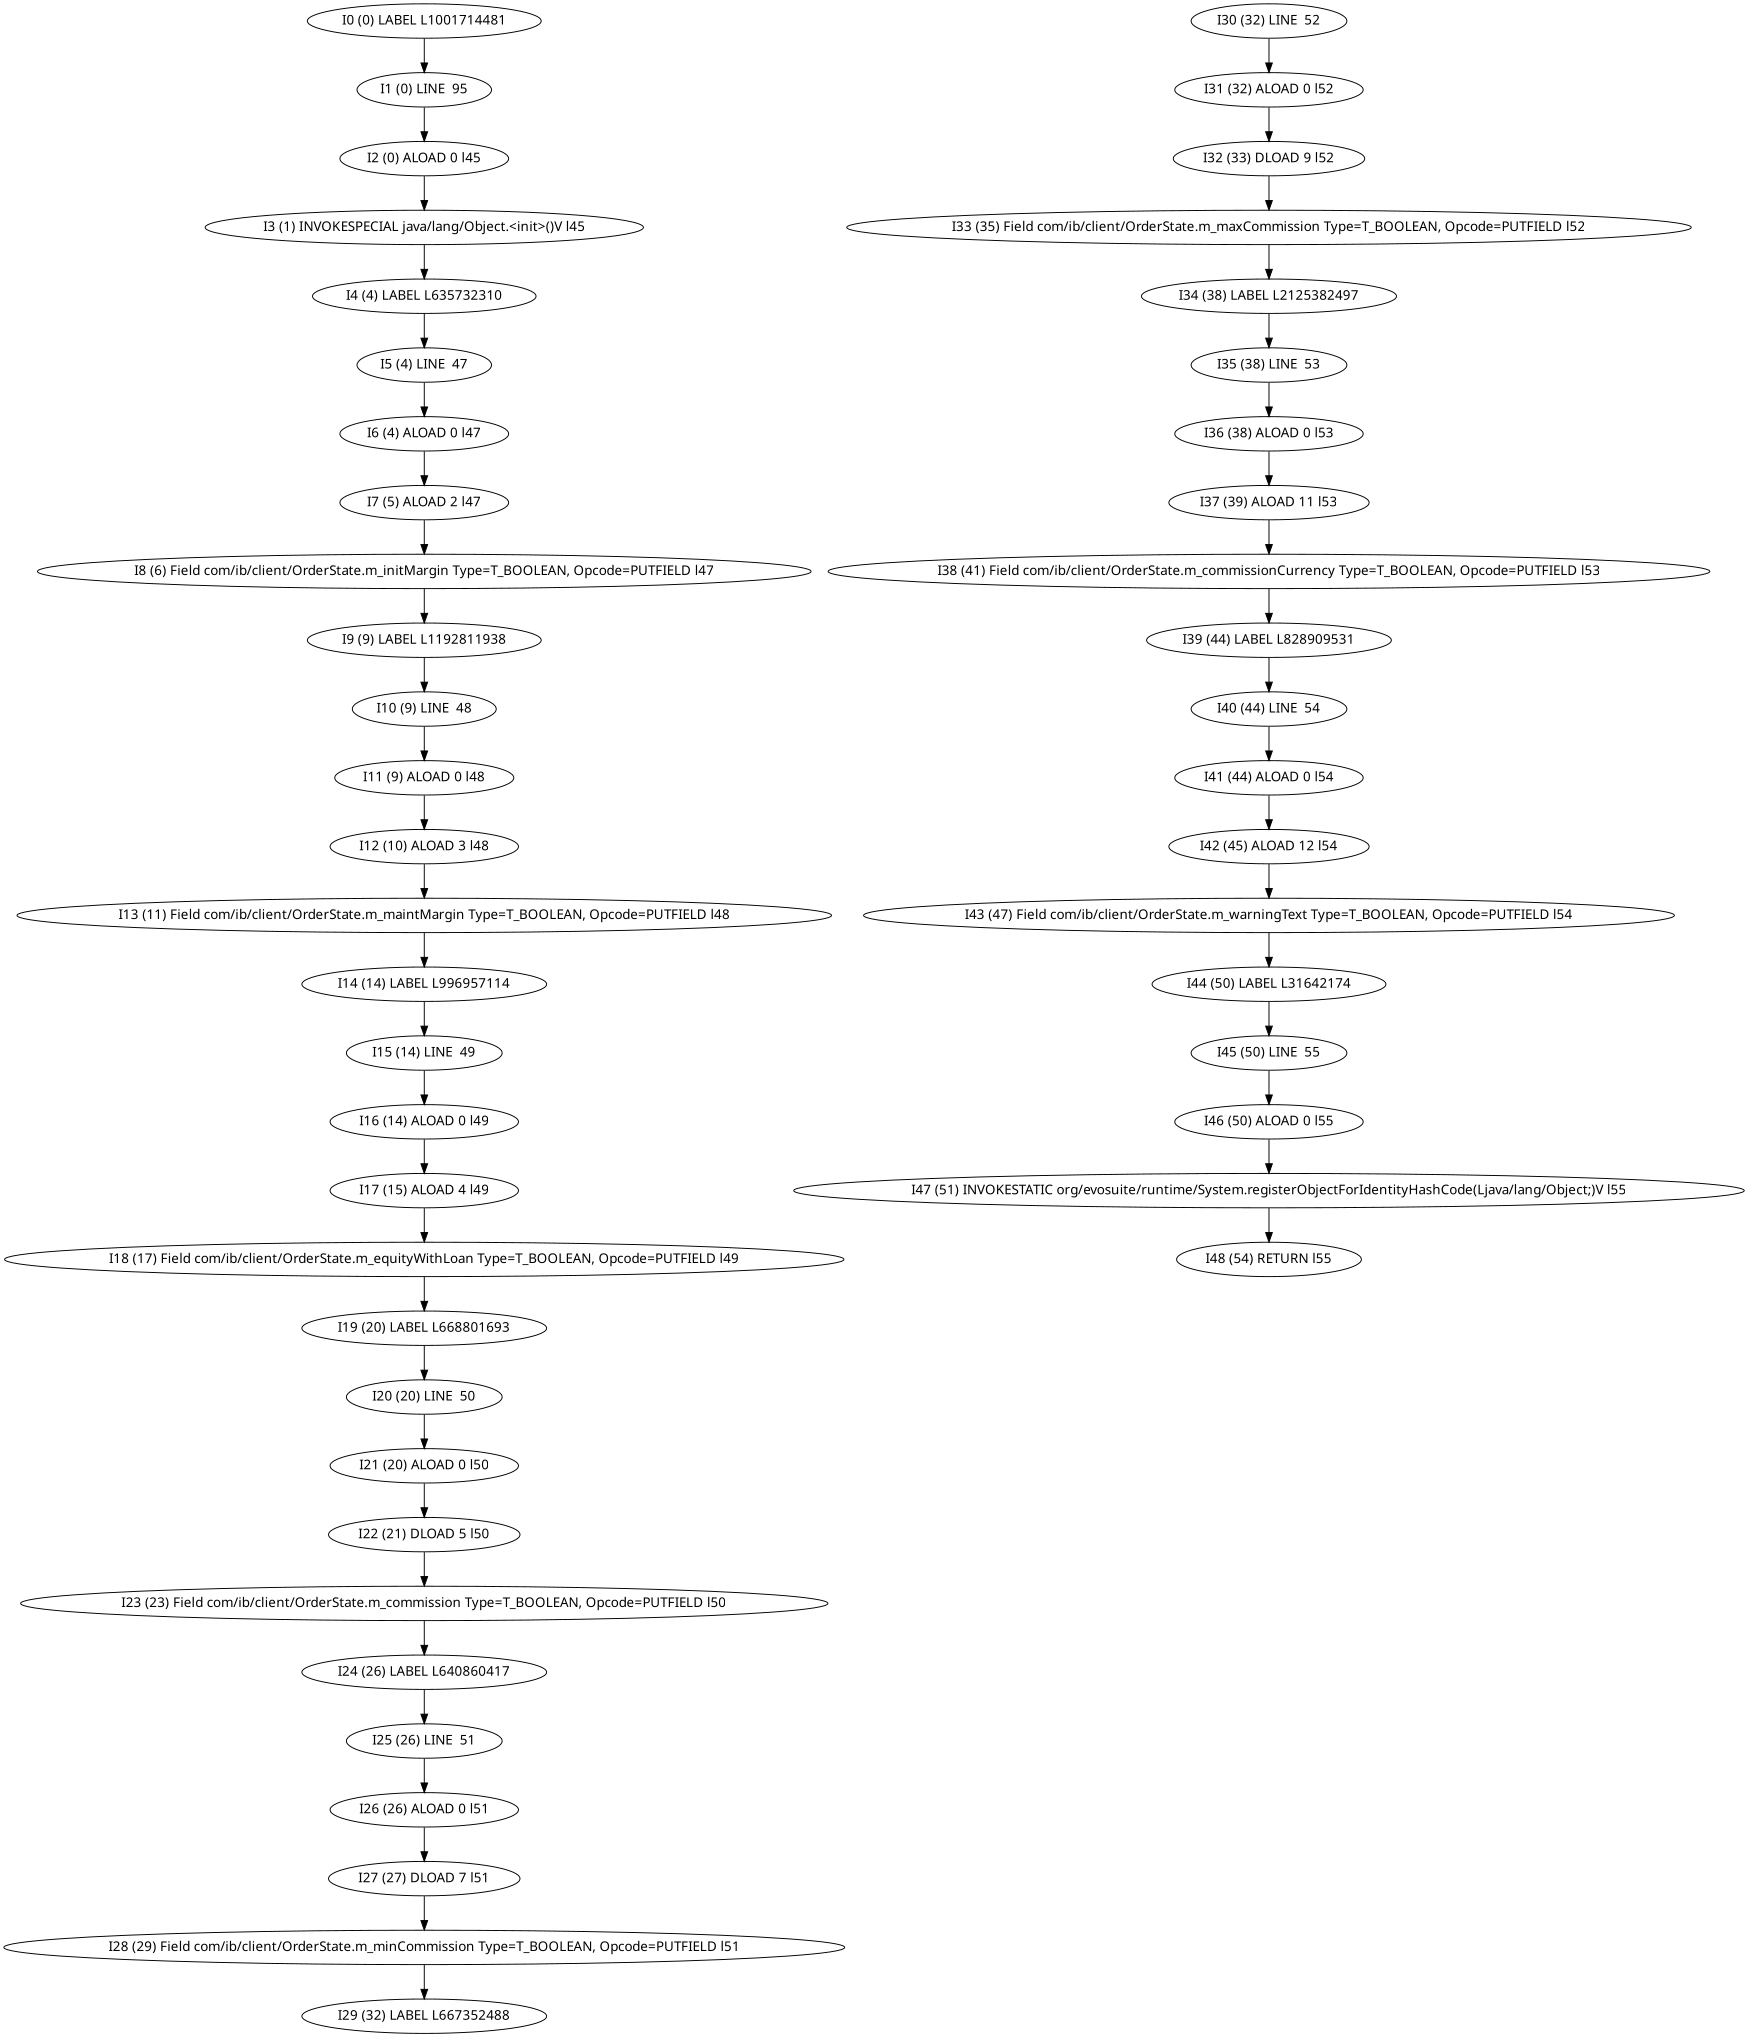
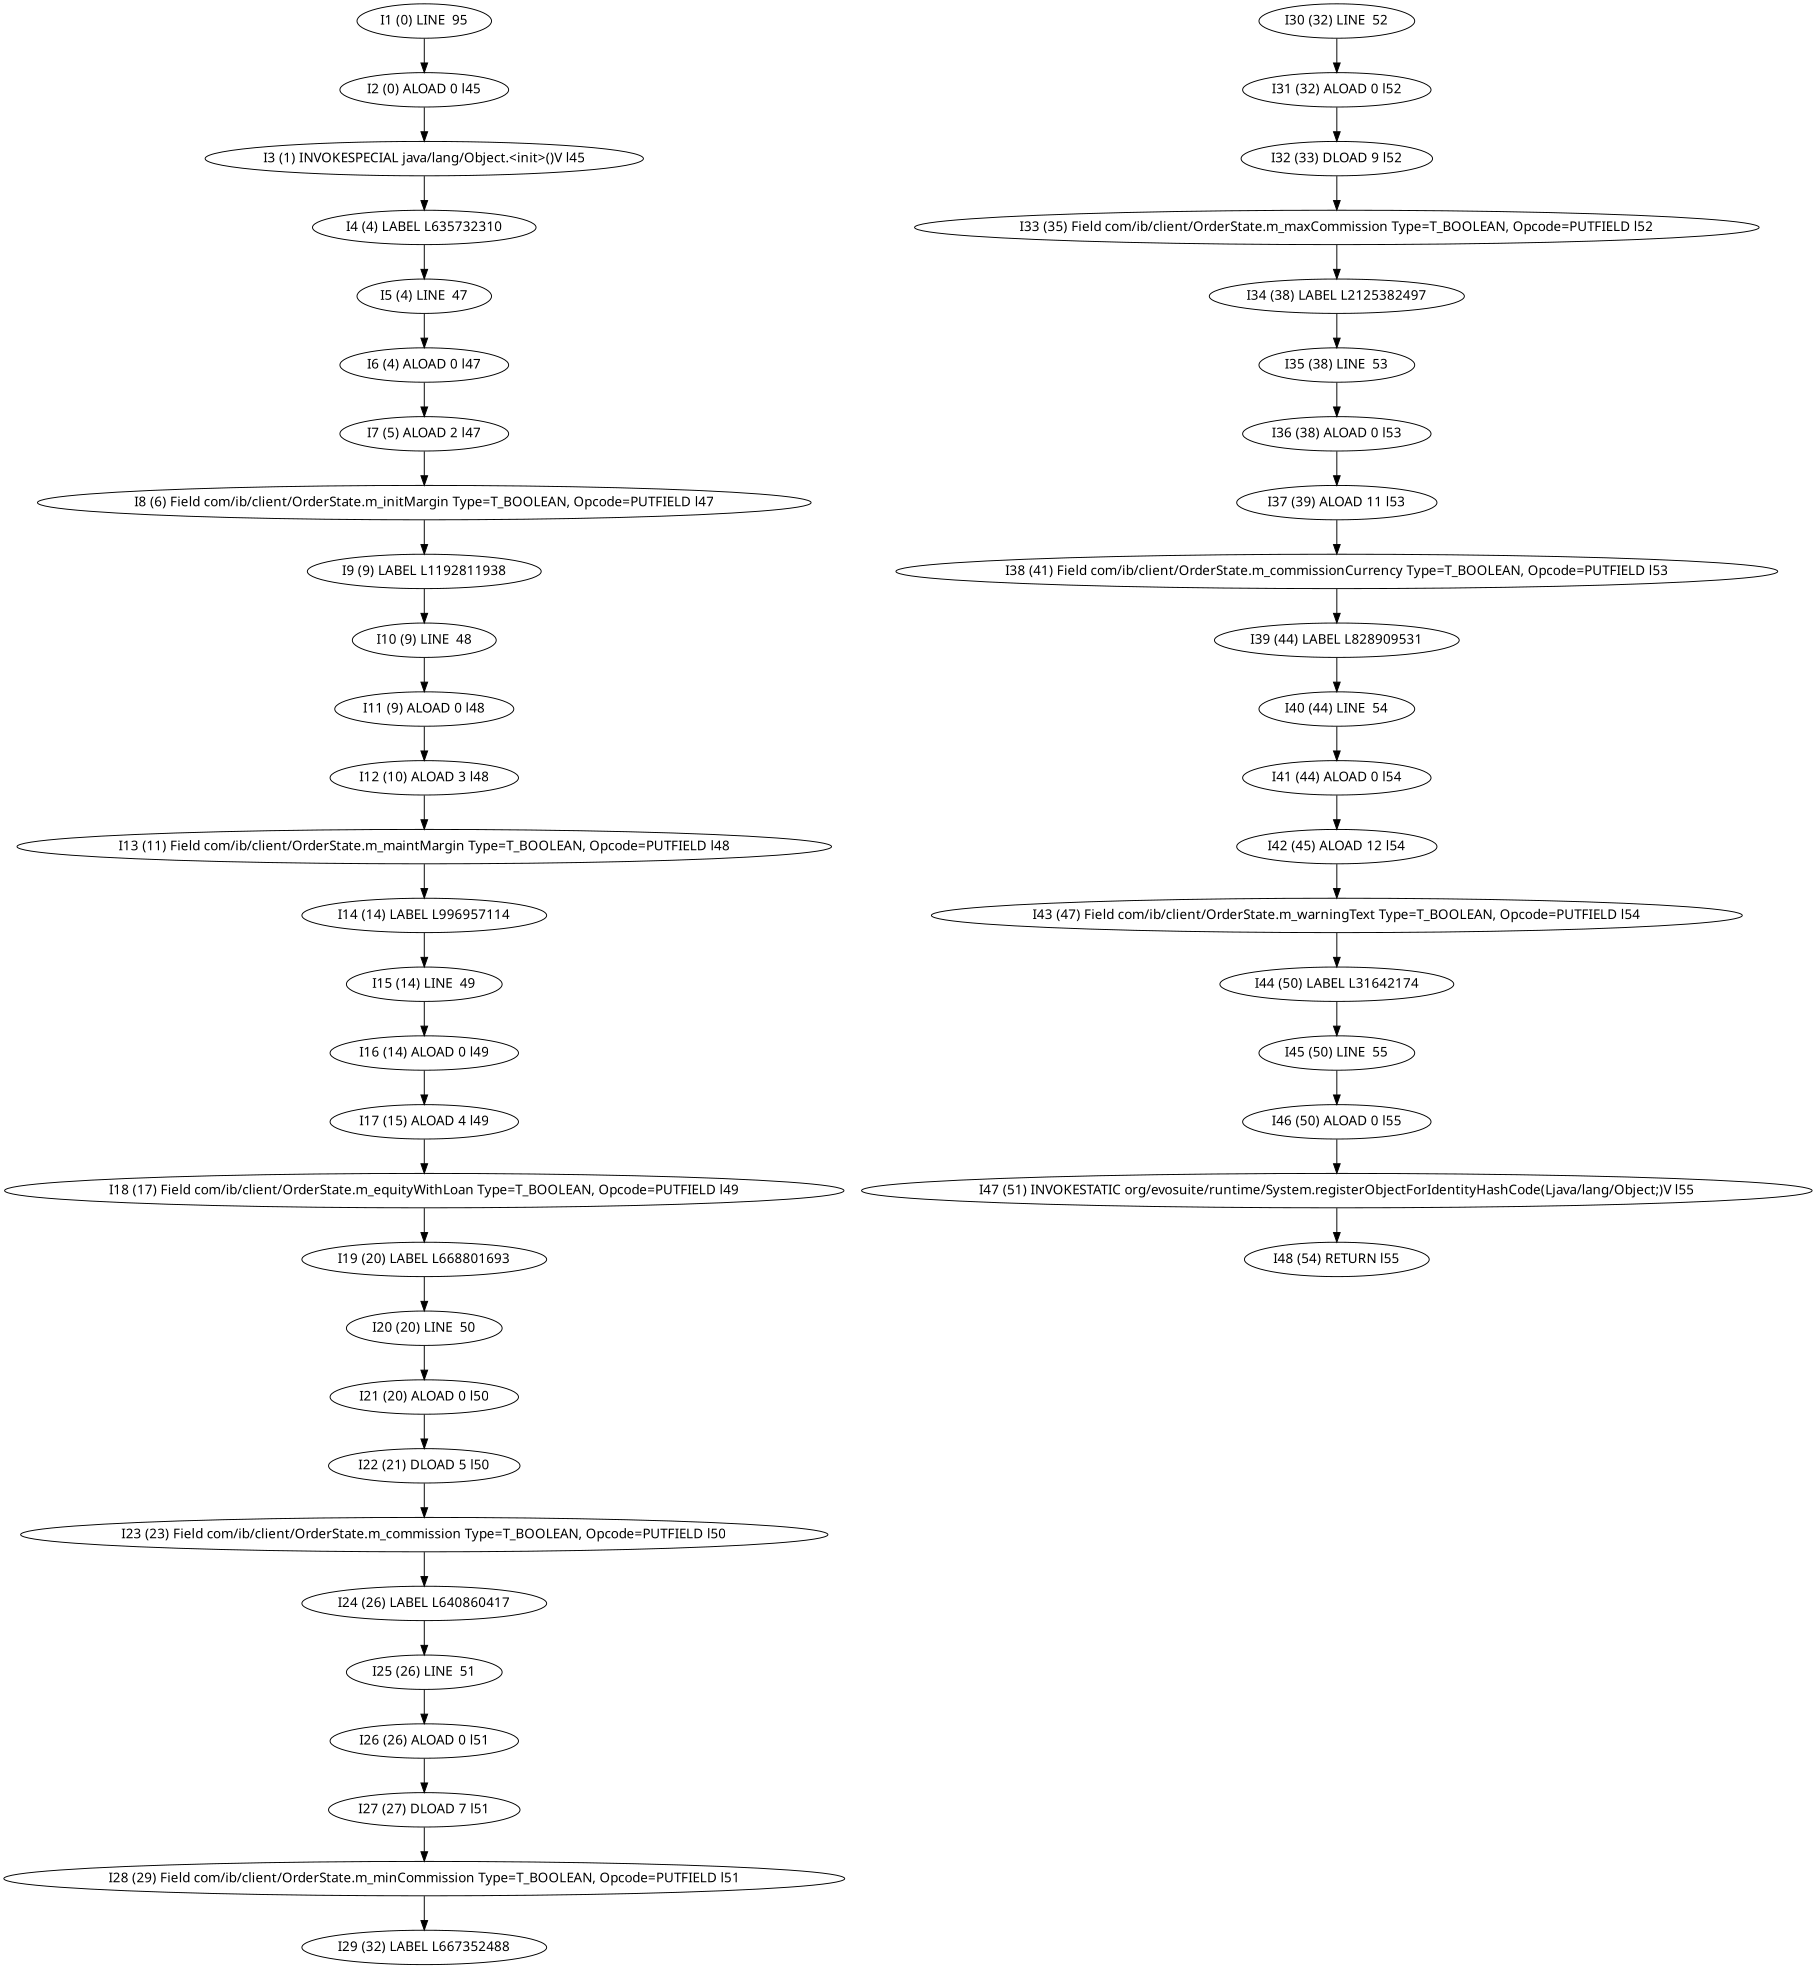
  digraph {
    fontname="Noto Sans"
    node [fontname="Noto Sans"]
    edge [fontname="Noto Sans"]
-   n1 [label="I0 (0) LABEL L1001714481"]
    n2 [label="I1 (0) LINE  95"]
    n3 [label="I2 (0) ALOAD 0 l45"]
    n4 [label="I3 (1) INVOKESPECIAL java/lang/Object.<init>()V l45"]
    n5 [label="I4 (4) LABEL L635732310"]
    n6 [label="I5 (4) LINE  47"]
    n7 [label="I6 (4) ALOAD 0 l47"]
    n8 [label="I7 (5) ALOAD 2 l47"]
    n9 [label="I8 (6) Field com/ib/client/OrderState.m_initMargin Type=T_BOOLEAN, Opcode=PUTFIELD l47"]
    n10 [label="I9 (9) LABEL L1192811938"]
    n11 [label="I10 (9) LINE  48"]
    n12 [label="I11 (9) ALOAD 0 l48"]
    n13 [label="I12 (10) ALOAD 3 l48"]
    n14 [label="I13 (11) Field com/ib/client/OrderState.m_maintMargin Type=T_BOOLEAN, Opcode=PUTFIELD l48"]
    n15 [label="I14 (14) LABEL L996957114"]
    n16 [label="I15 (14) LINE  49"]
    n17 [label="I16 (14) ALOAD 0 l49"]
    n18 [label="I17 (15) ALOAD 4 l49"]
    n19 [label="I18 (17) Field com/ib/client/OrderState.m_equityWithLoan Type=T_BOOLEAN, Opcode=PUTFIELD l49"]
    n20 [label="I19 (20) LABEL L668801693"]
    n21 [label="I20 (20) LINE  50"]
    n22 [label="I21 (20) ALOAD 0 l50"]
    n23 [label="I22 (21) DLOAD 5 l50"]
    n24 [label="I23 (23) Field com/ib/client/OrderState.m_commission Type=T_BOOLEAN, Opcode=PUTFIELD l50"]
    n25 [label="I24 (26) LABEL L640860417"]
    n26 [label="I25 (26) LINE  51"]
    n27 [label="I26 (26) ALOAD 0 l51"]
    n28 [label="I27 (27) DLOAD 7 l51"]
    n29 [label="I28 (29) Field com/ib/client/OrderState.m_minCommission Type=T_BOOLEAN, Opcode=PUTFIELD l51"]
    n30 [label="I29 (32) LABEL L667352488"]
    n31 [label="I30 (32) LINE  52"]
    n32 [label="I31 (32) ALOAD 0 l52"]
    n33 [label="I32 (33) DLOAD 9 l52"]
    n34 [label="I33 (35) Field com/ib/client/OrderState.m_maxCommission Type=T_BOOLEAN, Opcode=PUTFIELD l52"]
    n35 [label="I34 (38) LABEL L2125382497"]
    n36 [label="I35 (38) LINE  53"]
    n37 [label="I36 (38) ALOAD 0 l53"]
    n38 [label="I37 (39) ALOAD 11 l53"]
    n39 [label="I38 (41) Field com/ib/client/OrderState.m_commissionCurrency Type=T_BOOLEAN, Opcode=PUTFIELD l53"]
    n40 [label="I39 (44) LABEL L828909531"]
    n41 [label="I40 (44) LINE  54"]
    n42 [label="I41 (44) ALOAD 0 l54"]
    n43 [label="I42 (45) ALOAD 12 l54"]
    n44 [label="I43 (47) Field com/ib/client/OrderState.m_warningText Type=T_BOOLEAN, Opcode=PUTFIELD l54"]
    n45 [label="I44 (50) LABEL L31642174"]
    n46 [label="I45 (50) LINE  55"]
    n47 [label="I46 (50) ALOAD 0 l55"]
    n48 [label="I47 (51) INVOKESTATIC org/evosuite/runtime/System.registerObjectForIdentityHashCode(Ljava/lang/Object;)V l55"]
    n49 [label="I48 (54) RETURN l55"]
-   n1 -> n2
    n2 -> n3
    n3 -> n4
    n4 -> n5
    n5 -> n6
    n6 -> n7
    n7 -> n8
    n8 -> n9
    n9 -> n10
    n10 -> n11
    n11 -> n12
    n12 -> n13
    n13 -> n14
    n14 -> n15
    n15 -> n16
    n16 -> n17
    n17 -> n18
    n18 -> n19
    n19 -> n20
    n20 -> n21
    n21 -> n22
    n22 -> n23
    n23 -> n24
    n24 -> n25
    n25 -> n26
    n26 -> n27
    n27 -> n28
    n28 -> n29
    n29 -> n30
    n31 -> n32
    n32 -> n33
    n33 -> n34
    n34 -> n35
    n35 -> n36
    n36 -> n37
    n37 -> n38
    n38 -> n39
    n39 -> n40
    n40 -> n41
    n41 -> n42
    n42 -> n43
    n43 -> n44
    n44 -> n45
    n45 -> n46
    n46 -> n47
    n47 -> n48
    n48 -> n49
  }
